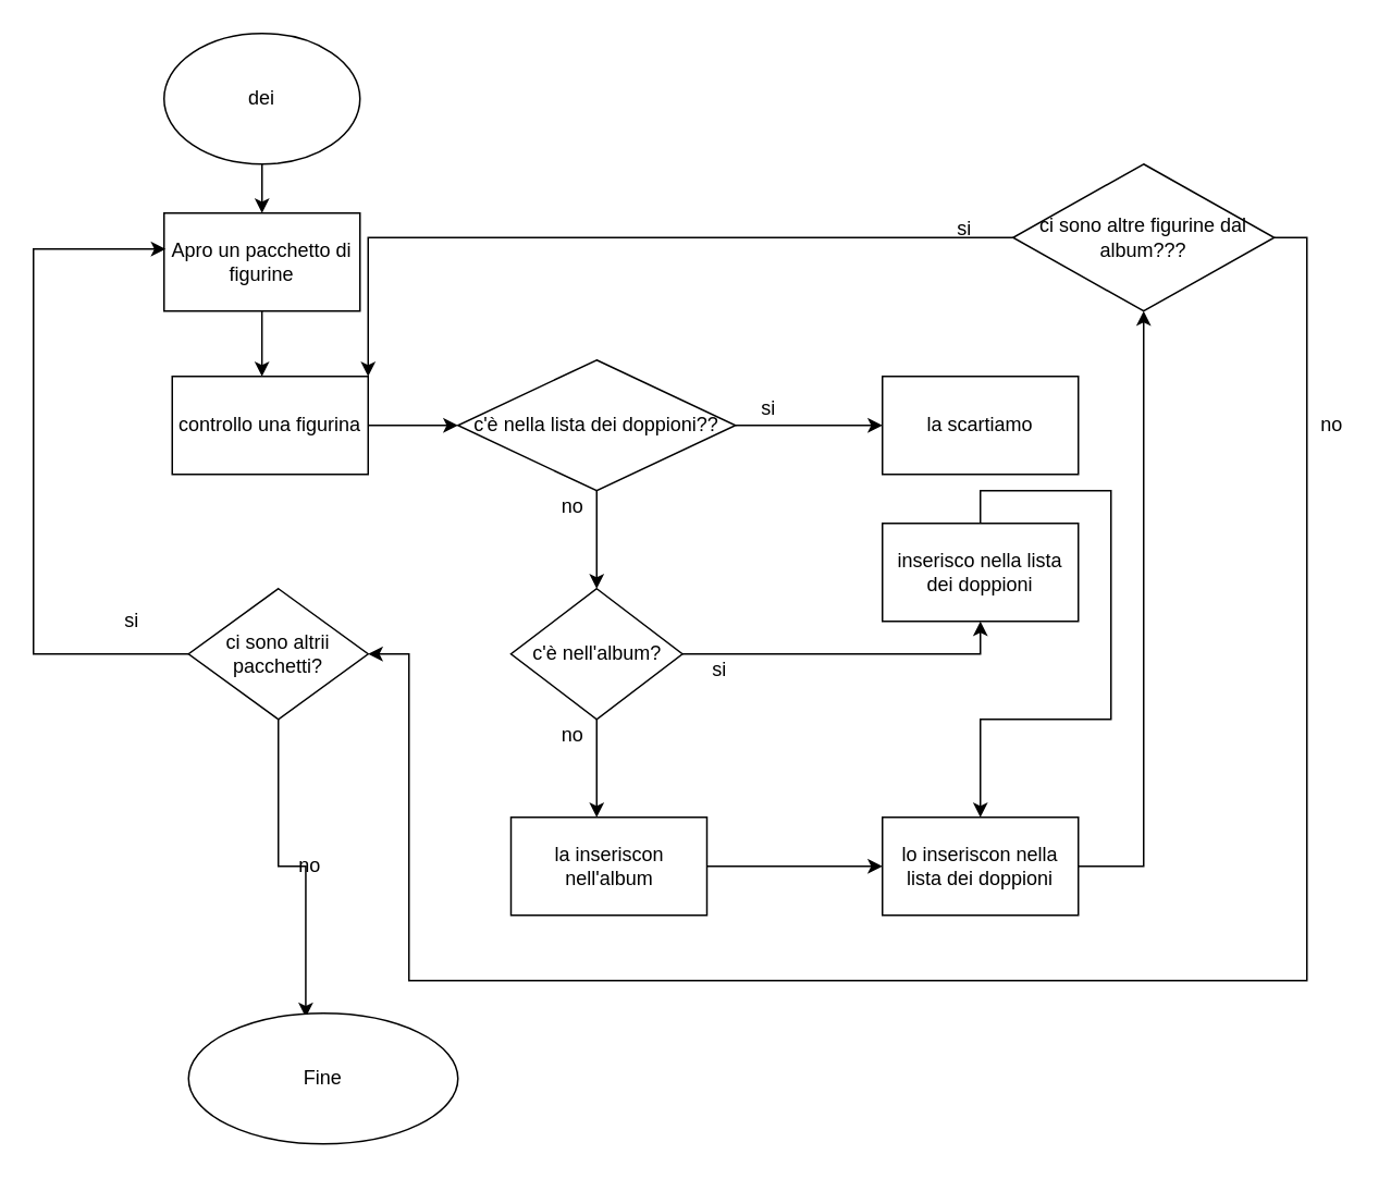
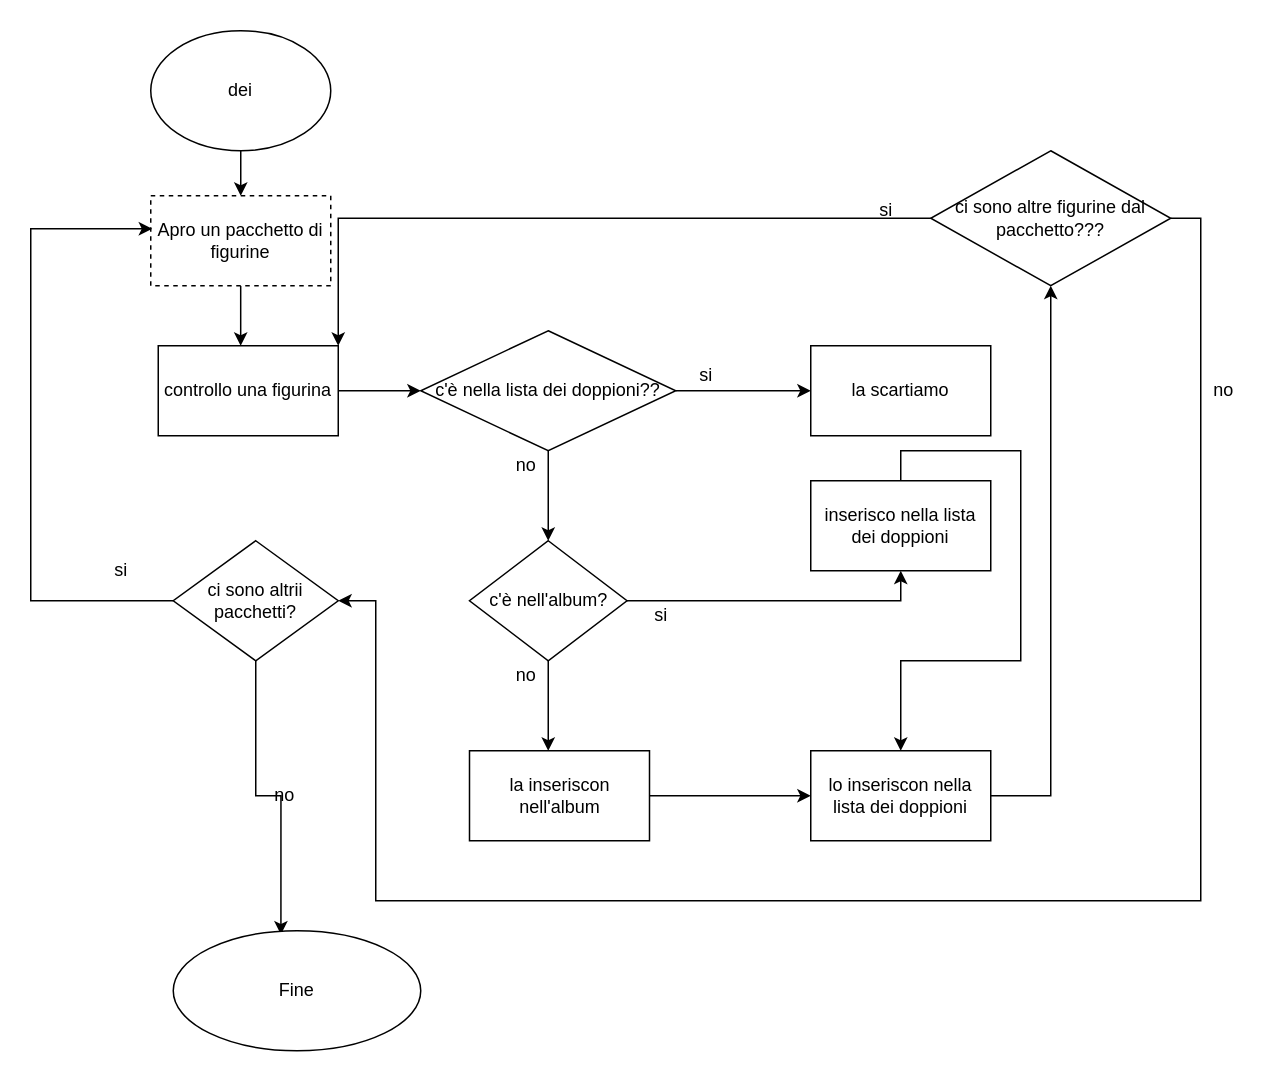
  <mxCell id="0" />
  <mxCell id="1" parent="0" />
  <mxCell id="2" style="edgeStyle=orthogonalEdgeStyle;rounded=0;orthogonalLoop=1;jettySize=auto;html=1;exitX=0.5;exitY=1;exitDx=0;exitDy=0;" edge="1" parent="1" source="3" target="5"><mxGeometry relative="1" as="geometry"><mxPoint x="160" y="160" as="targetPoint" /></mxGeometry></mxCell>
  <mxCell id="3" value="dei" style="ellipse;whiteSpace=wrap;html=1;" vertex="1" parent="1"><mxGeometry x="100" y="20" width="120" height="80" as="geometry" /></mxCell>
  <mxCell id="4" style="edgeStyle=orthogonalEdgeStyle;rounded=0;orthogonalLoop=1;jettySize=auto;html=1;entryX=0.458;entryY=0;entryDx=0;entryDy=0;entryPerimeter=0;" edge="1" parent="1" source="5" target="12"><mxGeometry relative="1" as="geometry"><mxPoint x="160" y="220" as="targetPoint" /></mxGeometry></mxCell>
- <mxCell id="5" value="Apro un pacchetto di figurine" style="rounded=0;whiteSpace=wrap;html=1;" vertex="1" parent="1"><mxGeometry x="100" y="130" width="120" height="60" as="geometry" /></mxCell>
+ <mxCell id="5" value="Apro un pacchetto di figurine" style="rounded=0;whiteSpace=wrap;html=1;dashed=1;" vertex="1" parent="1"><mxGeometry x="100" y="130" width="120" height="60" as="geometry" /></mxCell>
  <mxCell id="6" style="edgeStyle=orthogonalEdgeStyle;rounded=0;orthogonalLoop=1;jettySize=auto;html=1;exitX=0;exitY=0.5;exitDx=0;exitDy=0;entryX=0.008;entryY=0.367;entryDx=0;entryDy=0;entryPerimeter=0;" edge="1" parent="1" source="8" target="5"><mxGeometry relative="1" as="geometry"><mxPoint x="90" y="150" as="targetPoint" /><Array as="points"><mxPoint x="20" y="400" /><mxPoint x="20" y="152" /></Array></mxGeometry></mxCell>
  <mxCell id="7" style="edgeStyle=orthogonalEdgeStyle;rounded=0;orthogonalLoop=1;jettySize=auto;html=1;exitX=0.5;exitY=1;exitDx=0;exitDy=0;entryX=0.435;entryY=0.032;entryDx=0;entryDy=0;entryPerimeter=0;" edge="1" parent="1" source="8" target="10"><mxGeometry relative="1" as="geometry" /></mxCell>
  <mxCell id="8" value="ci sono altrii pacchetti?" style="rhombus;whiteSpace=wrap;html=1;" vertex="1" parent="1"><mxGeometry x="115" y="360" width="110" height="80" as="geometry" /></mxCell>
  <mxCell id="9" value="si" style="text;html=1;align=center;verticalAlign=middle;resizable=0;points=[];autosize=1;strokeColor=none;fillColor=none;" vertex="1" parent="1"><mxGeometry x="70" y="370" width="20" height="20" as="geometry" /></mxCell>
  <mxCell id="10" value="Fine" style="ellipse;whiteSpace=wrap;html=1;" vertex="1" parent="1"><mxGeometry x="115" y="620" width="165" height="80" as="geometry" /></mxCell>
  <mxCell id="11" style="edgeStyle=orthogonalEdgeStyle;rounded=0;orthogonalLoop=1;jettySize=auto;html=1;exitX=1;exitY=0.5;exitDx=0;exitDy=0;" edge="1" parent="1" source="12" target="15"><mxGeometry relative="1" as="geometry"><mxPoint x="320" y="260" as="targetPoint" /></mxGeometry></mxCell>
  <mxCell id="12" value="controllo una figurina" style="rounded=0;whiteSpace=wrap;html=1;" vertex="1" parent="1"><mxGeometry x="105" y="230" width="120" height="60" as="geometry" /></mxCell>
  <mxCell id="13" style="edgeStyle=orthogonalEdgeStyle;rounded=0;orthogonalLoop=1;jettySize=auto;html=1;exitX=0.5;exitY=1;exitDx=0;exitDy=0;" edge="1" parent="1" source="15"><mxGeometry relative="1" as="geometry"><mxPoint x="365" y="360" as="targetPoint" /></mxGeometry></mxCell>
  <mxCell id="14" style="edgeStyle=orthogonalEdgeStyle;rounded=0;orthogonalLoop=1;jettySize=auto;html=1;exitX=1;exitY=0.5;exitDx=0;exitDy=0;entryX=0;entryY=0.5;entryDx=0;entryDy=0;" edge="1" parent="1" source="15" target="21"><mxGeometry relative="1" as="geometry" /></mxCell>
  <mxCell id="15" value="c'è nella lista dei doppioni??" style="rhombus;whiteSpace=wrap;html=1;" vertex="1" parent="1"><mxGeometry x="280" y="220" width="170" height="80" as="geometry" /></mxCell>
  <mxCell id="16" value="no" style="text;html=1;align=center;verticalAlign=middle;resizable=0;points=[];autosize=1;strokeColor=none;fillColor=none;" vertex="1" parent="1"><mxGeometry x="335" y="300" width="30" height="20" as="geometry" /></mxCell>
  <mxCell id="17" value="si" style="text;html=1;align=center;verticalAlign=middle;resizable=0;points=[];autosize=1;strokeColor=none;fillColor=none;" vertex="1" parent="1"><mxGeometry x="460" y="240" width="20" height="20" as="geometry" /></mxCell>
  <mxCell id="18" style="edgeStyle=orthogonalEdgeStyle;rounded=0;orthogonalLoop=1;jettySize=auto;html=1;exitX=0.5;exitY=1;exitDx=0;exitDy=0;" edge="1" parent="1" source="20"><mxGeometry relative="1" as="geometry"><mxPoint x="365" y="500" as="targetPoint" /></mxGeometry></mxCell>
  <mxCell id="19" style="edgeStyle=orthogonalEdgeStyle;rounded=0;orthogonalLoop=1;jettySize=auto;html=1;exitX=1;exitY=0.5;exitDx=0;exitDy=0;entryX=0.5;entryY=1;entryDx=0;entryDy=0;" edge="1" parent="1" source="20" target="25"><mxGeometry relative="1" as="geometry" /></mxCell>
  <mxCell id="20" value="c'è nell'album?" style="rhombus;whiteSpace=wrap;html=1;" vertex="1" parent="1"><mxGeometry x="312.5" y="360" width="105" height="80" as="geometry" /></mxCell>
  <mxCell id="21" value="la scartiamo" style="rounded=0;whiteSpace=wrap;html=1;" vertex="1" parent="1"><mxGeometry x="540" y="230" width="120" height="60" as="geometry" /></mxCell>
  <mxCell id="22" value="no" style="text;html=1;align=center;verticalAlign=middle;resizable=0;points=[];autosize=1;strokeColor=none;fillColor=none;" vertex="1" parent="1"><mxGeometry x="335" y="440" width="30" height="20" as="geometry" /></mxCell>
  <mxCell id="23" value="si" style="text;html=1;align=center;verticalAlign=middle;resizable=0;points=[];autosize=1;strokeColor=none;fillColor=none;" vertex="1" parent="1"><mxGeometry x="430" y="400" width="20" height="20" as="geometry" /></mxCell>
  <mxCell id="24" style="edgeStyle=orthogonalEdgeStyle;rounded=0;orthogonalLoop=1;jettySize=auto;html=1;exitX=0.5;exitY=0;exitDx=0;exitDy=0;" edge="1" parent="1" source="25" target="34"><mxGeometry relative="1" as="geometry" /></mxCell>
  <mxCell id="25" value="inserisco nella lista dei doppioni" style="rounded=0;whiteSpace=wrap;html=1;" vertex="1" parent="1"><mxGeometry x="540" y="320" width="120" height="60" as="geometry" /></mxCell>
  <mxCell id="26" style="edgeStyle=orthogonalEdgeStyle;rounded=0;orthogonalLoop=1;jettySize=auto;html=1;exitX=1;exitY=0.5;exitDx=0;exitDy=0;" edge="1" parent="1" source="27" target="34"><mxGeometry relative="1" as="geometry" /></mxCell>
  <mxCell id="27" value="la inseriscon nell'album" style="rounded=0;whiteSpace=wrap;html=1;" vertex="1" parent="1"><mxGeometry x="312.5" y="500" width="120" height="60" as="geometry" /></mxCell>
  <mxCell id="28" style="edgeStyle=orthogonalEdgeStyle;rounded=0;orthogonalLoop=1;jettySize=auto;html=1;exitX=0;exitY=0.5;exitDx=0;exitDy=0;entryX=1;entryY=0;entryDx=0;entryDy=0;" edge="1" parent="1" source="30" target="12"><mxGeometry relative="1" as="geometry" /></mxCell>
  <mxCell id="29" style="edgeStyle=orthogonalEdgeStyle;rounded=0;orthogonalLoop=1;jettySize=auto;html=1;exitX=1;exitY=0.5;exitDx=0;exitDy=0;entryX=1;entryY=0.5;entryDx=0;entryDy=0;" edge="1" parent="1" source="30" target="8"><mxGeometry relative="1" as="geometry"><Array as="points"><mxPoint x="800" y="145" /><mxPoint x="800" y="600" /><mxPoint x="250" y="600" /><mxPoint x="250" y="400" /></Array></mxGeometry></mxCell>
- <mxCell id="30" value="ci sono altre figurine dal album???" style="rhombus;whiteSpace=wrap;html=1;" vertex="1" parent="1"><mxGeometry x="620" y="100" width="160" height="90" as="geometry" /></mxCell>
+ <mxCell id="30" value="ci sono altre figurine dal pacchetto???" style="rhombus;whiteSpace=wrap;html=1;" vertex="1" parent="1"><mxGeometry x="620" y="100" width="160" height="90" as="geometry" /></mxCell>
  <mxCell id="31" value="no" style="text;html=1;align=center;verticalAlign=middle;resizable=0;points=[];autosize=1;strokeColor=none;fillColor=none;" vertex="1" parent="1"><mxGeometry x="800" y="250" width="30" height="20" as="geometry" /></mxCell>
  <mxCell id="32" value="si" style="text;html=1;align=center;verticalAlign=middle;resizable=0;points=[];autosize=1;strokeColor=none;fillColor=none;" vertex="1" parent="1"><mxGeometry x="580" y="130" width="20" height="20" as="geometry" /></mxCell>
  <mxCell id="33" style="edgeStyle=orthogonalEdgeStyle;rounded=0;orthogonalLoop=1;jettySize=auto;html=1;exitX=1;exitY=0.5;exitDx=0;exitDy=0;entryX=0.5;entryY=1;entryDx=0;entryDy=0;" edge="1" parent="1" source="34" target="30"><mxGeometry relative="1" as="geometry" /></mxCell>
  <mxCell id="34" value="lo inseriscon nella lista dei doppioni" style="rounded=0;whiteSpace=wrap;html=1;" vertex="1" parent="1"><mxGeometry x="540" y="500" width="120" height="60" as="geometry" /></mxCell>
  <mxCell id="35" value="no" style="text;html=1;align=center;verticalAlign=middle;resizable=0;points=[];autosize=1;strokeColor=none;fillColor=none;" vertex="1" parent="1"><mxGeometry x="174" y="520" width="30" height="20" as="geometry" /></mxCell>
